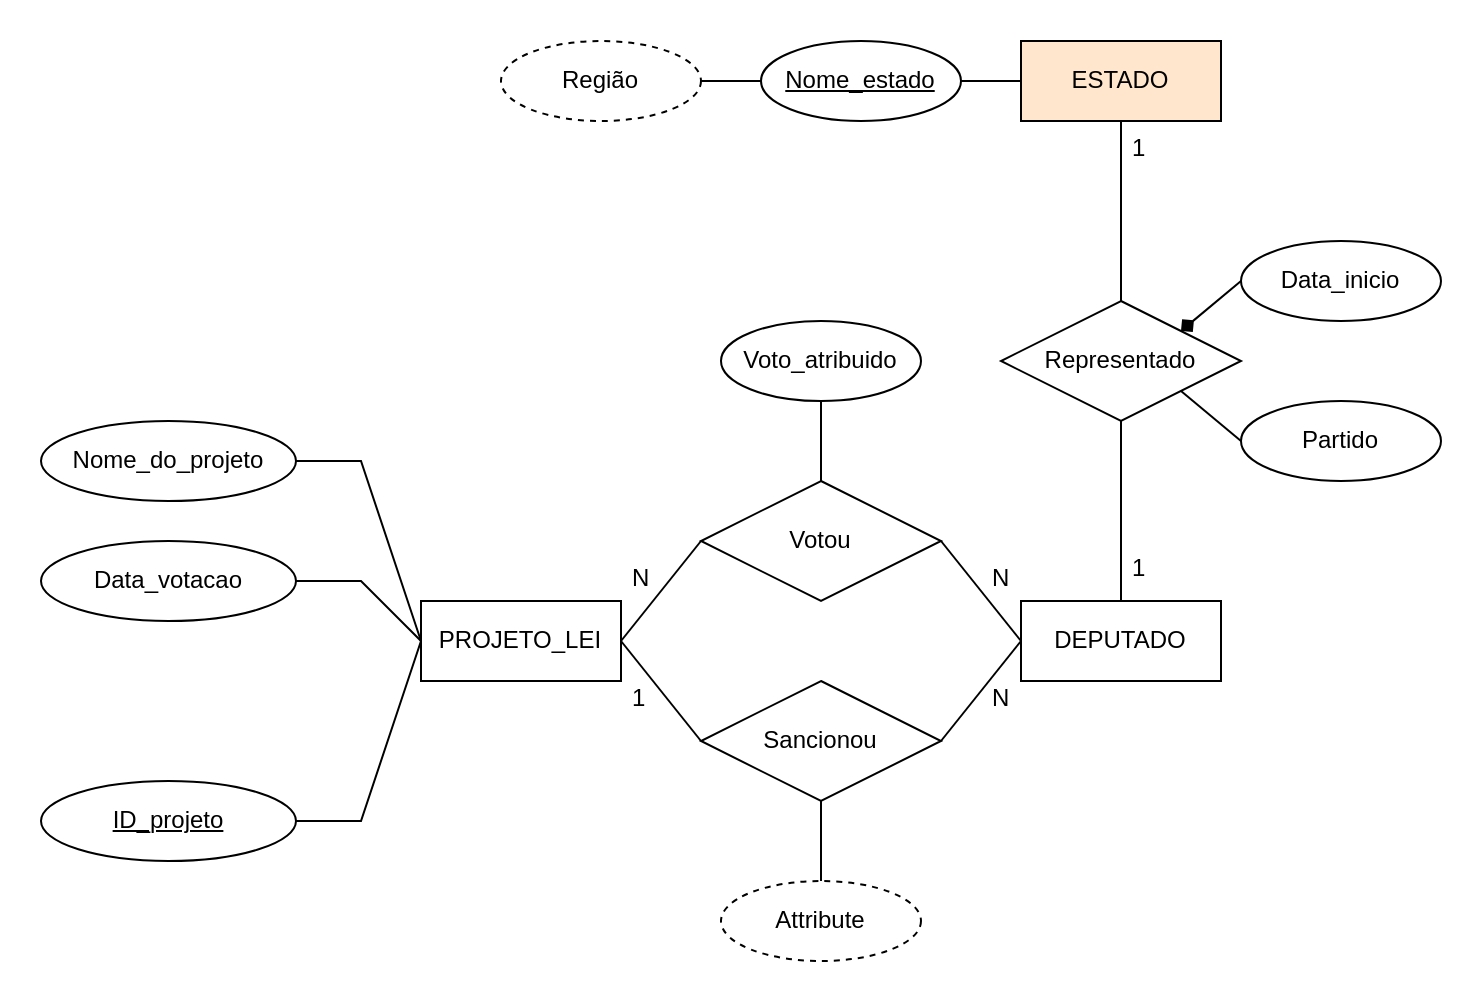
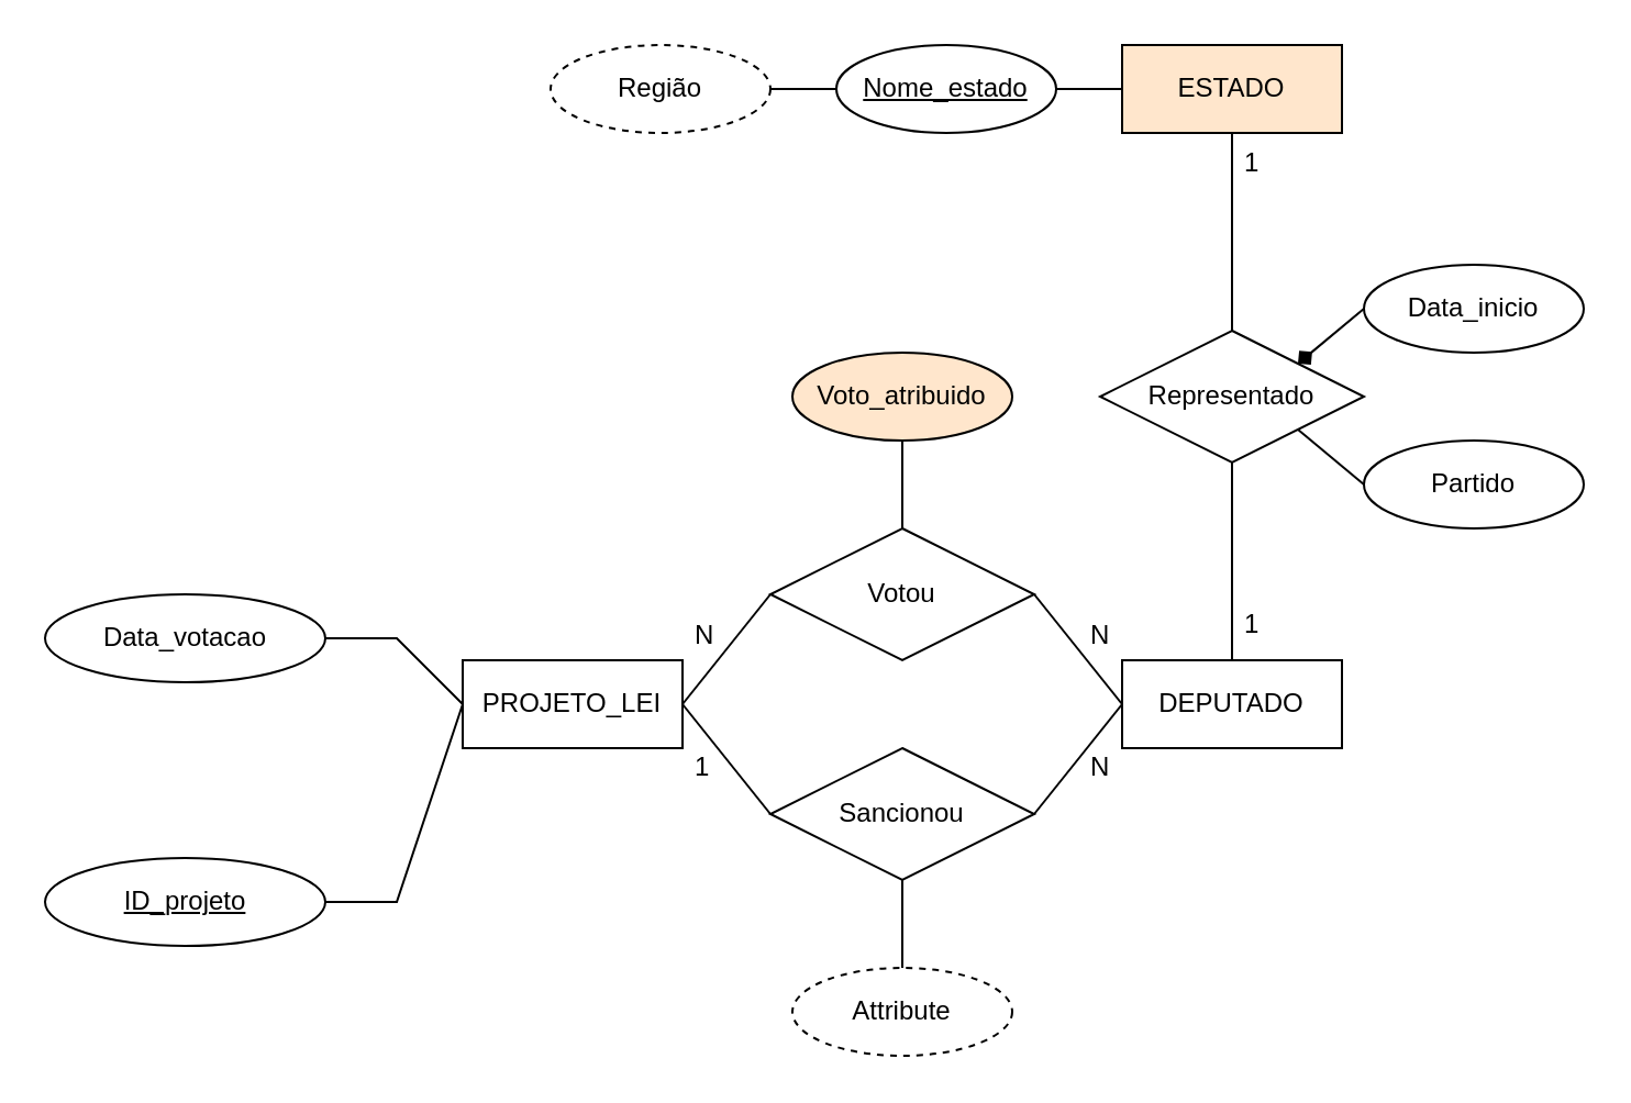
  <mxCell id="0" />
  <mxCell id="1" parent="0" />
  <mxCell id="2" value="DEPUTADO" style="whiteSpace=wrap;html=1;align=center;" parent="1" vertex="1"><mxGeometry x="510" y="300" width="100" height="40" as="geometry" /></mxCell>
  <mxCell id="3" value="Representado" style="shape=rhombus;perimeter=rhombusPerimeter;whiteSpace=wrap;html=1;align=center;" parent="1" vertex="1"><mxGeometry x="500" y="150" width="120" height="60" as="geometry" /></mxCell>
  <mxCell id="4" value="" style="endArrow=none;html=1;rounded=0;exitX=0.5;exitY=1;exitDx=0;exitDy=0;entryX=0.5;entryY=0;entryDx=0;entryDy=0;" parent="1" source="7" target="3" edge="1"><mxGeometry relative="1" as="geometry"><mxPoint x="188" y="71" as="sourcePoint" /><mxPoint x="268" y="51" as="targetPoint" /></mxGeometry></mxCell>
  <mxCell id="5" value="" style="endArrow=none;html=1;rounded=0;exitX=0;exitY=0.5;exitDx=0;exitDy=0;entryX=1;entryY=0.5;entryDx=0;entryDy=0;" parent="1" source="30" target="22" edge="1"><mxGeometry relative="1" as="geometry"><mxPoint x="298" y="41" as="sourcePoint" /><mxPoint x="108" y="30" as="targetPoint" /></mxGeometry></mxCell>
  <mxCell id="6" value="" style="endArrow=none;html=1;rounded=0;entryX=0.5;entryY=0;entryDx=0;entryDy=0;exitX=0.5;exitY=1;exitDx=0;exitDy=0;" parent="1" source="3" target="2" edge="1"><mxGeometry relative="1" as="geometry"><mxPoint x="368" y="71" as="sourcePoint" /><mxPoint x="418" y="71" as="targetPoint" /></mxGeometry></mxCell>
  <mxCell id="7" value="ESTADO" style="whiteSpace=wrap;html=1;align=center;fillColor=#ffe6cc;" parent="1" vertex="1"><mxGeometry x="510" y="20" width="100" height="40" as="geometry" /></mxCell>
  <mxCell id="8" value="Partido" style="ellipse;whiteSpace=wrap;html=1;align=center;" parent="1" vertex="1"><mxGeometry x="620" y="200" width="100" height="40" as="geometry" /></mxCell>
  <mxCell id="9" value="Data_inicio" style="ellipse;whiteSpace=wrap;html=1;align=center;" parent="1" vertex="1"><mxGeometry x="620" y="120" width="100" height="40" as="geometry" /></mxCell>
  <mxCell id="10" value="" style="endArrow=diamond;html=1;rounded=0;exitX=0;exitY=0.5;exitDx=0;exitDy=0;entryX=1;entryY=0;entryDx=0;entryDy=0;" parent="1" source="9" target="3" edge="1"><mxGeometry relative="1" as="geometry"><mxPoint x="108" y="51" as="sourcePoint" /><mxPoint x="268" y="51" as="targetPoint" /></mxGeometry></mxCell>
  <mxCell id="11" value="" style="endArrow=none;html=1;rounded=0;exitX=1;exitY=1;exitDx=0;exitDy=0;entryX=0;entryY=0.5;entryDx=0;entryDy=0;" parent="1" source="3" target="8" edge="1"><mxGeometry relative="1" as="geometry"><mxPoint x="378" y="191" as="sourcePoint" /><mxPoint x="328" y="266" as="targetPoint" /></mxGeometry></mxCell>
  <mxCell id="12" value="PROJETO_LEI" style="whiteSpace=wrap;html=1;align=center;flipH=1;" parent="1" vertex="1"><mxGeometry x="210" y="300" width="100" height="40" as="geometry" /></mxCell>
  <mxCell id="13" value="Data_votacao" style="ellipse;whiteSpace=wrap;html=1;align=center;direction=west;flipH=1;" parent="1" vertex="1"><mxGeometry x="20" y="270" width="127.5" height="40" as="geometry" /></mxCell>
  <mxCell id="14" style="edgeStyle=orthogonalEdgeStyle;rounded=0;orthogonalLoop=1;jettySize=auto;html=1;exitX=0.5;exitY=1;exitDx=0;exitDy=0;" parent="1" source="12" target="12" edge="1"><mxGeometry relative="1" as="geometry" /></mxCell>
- <mxCell id="15" value="Nome_do_projeto" style="ellipse;whiteSpace=wrap;html=1;align=center;fontStyle=0;direction=west;flipH=1;" parent="1" vertex="1"><mxGeometry x="20" y="210" width="127.5" height="40" as="geometry" /></mxCell>
  <mxCell id="16" value="Votou" style="shape=rhombus;perimeter=rhombusPerimeter;whiteSpace=wrap;html=1;align=center;" parent="1" vertex="1"><mxGeometry x="350" y="240" width="120" height="60" as="geometry" /></mxCell>
- <mxCell id="17" value="Voto_atribuido" style="ellipse;whiteSpace=wrap;html=1;align=center;" parent="1" vertex="1"><mxGeometry x="360" y="160" width="100" height="40" as="geometry" /></mxCell>
+ <mxCell id="17" value="Voto_atribuido" style="ellipse;whiteSpace=wrap;html=1;align=center;fillColor=#ffe6cc;" parent="1" vertex="1"><mxGeometry x="360" y="160" width="100" height="40" as="geometry" /></mxCell>
  <mxCell id="18" value="" style="endArrow=none;html=1;rounded=0;entryX=0.5;entryY=1;entryDx=0;entryDy=0;exitX=0.5;exitY=0;exitDx=0;exitDy=0;" parent="1" source="16" target="17" edge="1"><mxGeometry relative="1" as="geometry"><mxPoint x="330" y="230" as="sourcePoint" /><mxPoint x="893.5" y="131" as="targetPoint" /></mxGeometry></mxCell>
  <mxCell id="19" value="" style="endArrow=none;html=1;rounded=0;entryX=0;entryY=0.5;entryDx=0;entryDy=0;exitX=0;exitY=0.5;exitDx=0;exitDy=0;" parent="1" source="12" target="13" edge="1"><mxGeometry relative="1" as="geometry"><mxPoint x="220" y="300" as="sourcePoint" /><mxPoint x="627.25" y="71" as="targetPoint" /><Array as="points"><mxPoint x="180" y="290" /></Array></mxGeometry></mxCell>
  <mxCell id="20" value="" style="endArrow=none;html=1;rounded=0;entryX=0.5;entryY=1;entryDx=0;entryDy=0;exitX=0.5;exitY=0;exitDx=0;exitDy=0;" parent="1" source="31" target="25" edge="1"><mxGeometry relative="1" as="geometry"><mxPoint x="340" y="420" as="sourcePoint" /><mxPoint x="577.25" y="-109" as="targetPoint" /><Array as="points" /></mxGeometry></mxCell>
- <mxCell id="21" value="" style="endArrow=none;html=1;rounded=0;entryX=0;entryY=0.5;entryDx=0;entryDy=0;exitX=0;exitY=0.5;exitDx=0;exitDy=0;" parent="1" source="12" target="15" edge="1"><mxGeometry relative="1" as="geometry"><mxPoint x="220" y="300" as="sourcePoint" /><mxPoint x="594.75" y="-79" as="targetPoint" /><Array as="points"><mxPoint x="180" y="230" /></Array></mxGeometry></mxCell>
  <mxCell id="22" value="Região" style="ellipse;whiteSpace=wrap;html=1;align=center;dashed=1;" vertex="1" parent="1"><mxGeometry x="250" y="20" width="100" height="40" as="geometry" /></mxCell>
  <mxCell id="23" value="ID_projeto" style="ellipse;whiteSpace=wrap;html=1;align=center;fontStyle=4" vertex="1" parent="1"><mxGeometry x="20" y="390" width="127.5" height="40" as="geometry" /></mxCell>
  <mxCell id="24" value="" style="endArrow=none;html=1;rounded=0;exitX=1;exitY=0.5;exitDx=0;exitDy=0;" edge="1" parent="1" source="23"><mxGeometry relative="1" as="geometry"><mxPoint x="280" y="320" as="sourcePoint" /><mxPoint x="210" y="320" as="targetPoint" /><Array as="points"><mxPoint x="180" y="410" /></Array></mxGeometry></mxCell>
  <mxCell id="25" value="Sancionou" style="shape=rhombus;perimeter=rhombusPerimeter;whiteSpace=wrap;html=1;align=center;" vertex="1" parent="1"><mxGeometry x="350" y="340" width="120" height="60" as="geometry" /></mxCell>
  <mxCell id="26" value="" style="endArrow=none;html=1;rounded=0;exitX=1;exitY=0.5;exitDx=0;exitDy=0;entryX=0;entryY=0.5;entryDx=0;entryDy=0;" edge="1" parent="1" source="12" target="25"><mxGeometry relative="1" as="geometry"><mxPoint x="250" y="210" as="sourcePoint" /><mxPoint x="410" y="210" as="targetPoint" /></mxGeometry></mxCell>
  <mxCell id="27" value="" style="endArrow=none;html=1;rounded=0;exitX=0;exitY=0.5;exitDx=0;exitDy=0;entryX=1;entryY=0.5;entryDx=0;entryDy=0;" edge="1" parent="1" source="2" target="16"><mxGeometry relative="1" as="geometry"><mxPoint x="590" y="350" as="sourcePoint" /><mxPoint x="420" y="250" as="targetPoint" /></mxGeometry></mxCell>
  <mxCell id="28" value="" style="endArrow=none;html=1;rounded=0;exitX=0;exitY=0.5;exitDx=0;exitDy=0;entryX=1;entryY=0.5;entryDx=0;entryDy=0;" edge="1" parent="1" source="2" target="25"><mxGeometry relative="1" as="geometry"><mxPoint x="600" y="360" as="sourcePoint" /><mxPoint x="430" y="260" as="targetPoint" /></mxGeometry></mxCell>
  <mxCell id="29" value="" style="endArrow=none;html=1;rounded=0;entryX=1;entryY=0.5;entryDx=0;entryDy=0;exitX=0;exitY=0.5;exitDx=0;exitDy=0;" edge="1" parent="1" source="7" target="30"><mxGeometry relative="1" as="geometry"><mxPoint x="560" y="20" as="sourcePoint" /><mxPoint x="108" y="30" as="targetPoint" /></mxGeometry></mxCell>
  <mxCell id="30" value="Nome_estado" style="ellipse;whiteSpace=wrap;html=1;align=center;fontStyle=4;" vertex="1" parent="1"><mxGeometry x="380" y="20" width="100" height="40" as="geometry" /></mxCell>
  <mxCell id="31" value="Attribute" style="ellipse;whiteSpace=wrap;html=1;align=center;dashed=1;" vertex="1" parent="1"><mxGeometry x="360" y="440" width="100" height="40" as="geometry" /></mxCell>
  <mxCell id="32" value="N" style="text;strokeColor=none;fillColor=none;spacingLeft=4;spacingRight=4;overflow=hidden;rotatable=0;points=[[0,0.5],[1,0.5]];portConstraint=eastwest;fontSize=12;whiteSpace=wrap;html=1;" vertex="1" parent="1"><mxGeometry x="490" y="335" width="40" height="30" as="geometry" /></mxCell>
  <mxCell id="33" value="1" style="text;strokeColor=none;fillColor=none;spacingLeft=4;spacingRight=4;overflow=hidden;rotatable=0;points=[[0,0.5],[1,0.5]];portConstraint=eastwest;fontSize=12;whiteSpace=wrap;html=1;" vertex="1" parent="1"><mxGeometry x="310" y="335" width="30" height="30" as="geometry" /></mxCell>
  <mxCell id="34" value="" style="endArrow=none;html=1;rounded=0;exitX=0;exitY=0.5;exitDx=0;exitDy=0;" edge="1" parent="1" source="16"><mxGeometry relative="1" as="geometry"><mxPoint x="350" y="270" as="sourcePoint" /><mxPoint x="310" y="320" as="targetPoint" /><Array as="points" /></mxGeometry></mxCell>
  <mxCell id="35" value="N" style="text;strokeColor=none;fillColor=none;spacingLeft=4;spacingRight=4;overflow=hidden;rotatable=0;points=[[0,0.5],[1,0.5]];portConstraint=eastwest;fontSize=12;whiteSpace=wrap;html=1;" vertex="1" parent="1"><mxGeometry x="490" y="275" width="40" height="30" as="geometry" /></mxCell>
  <mxCell id="36" value="N" style="text;strokeColor=none;fillColor=none;spacingLeft=4;spacingRight=4;overflow=hidden;rotatable=0;points=[[0,0.5],[1,0.5]];portConstraint=eastwest;fontSize=12;whiteSpace=wrap;html=1;" vertex="1" parent="1"><mxGeometry x="310" y="275" width="40" height="30" as="geometry" /></mxCell>
  <mxCell id="37" value="1" style="text;strokeColor=none;fillColor=none;spacingLeft=4;spacingRight=4;overflow=hidden;rotatable=0;points=[[0,0.5],[1,0.5]];portConstraint=eastwest;fontSize=12;whiteSpace=wrap;html=1;" vertex="1" parent="1"><mxGeometry x="560" y="60" width="40" height="30" as="geometry" /></mxCell>
  <mxCell id="38" value="1" style="text;strokeColor=none;fillColor=none;spacingLeft=4;spacingRight=4;overflow=hidden;rotatable=0;points=[[0,0.5],[1,0.5]];portConstraint=eastwest;fontSize=12;whiteSpace=wrap;html=1;" vertex="1" parent="1"><mxGeometry x="560" y="270" width="40" height="30" as="geometry" /></mxCell>
